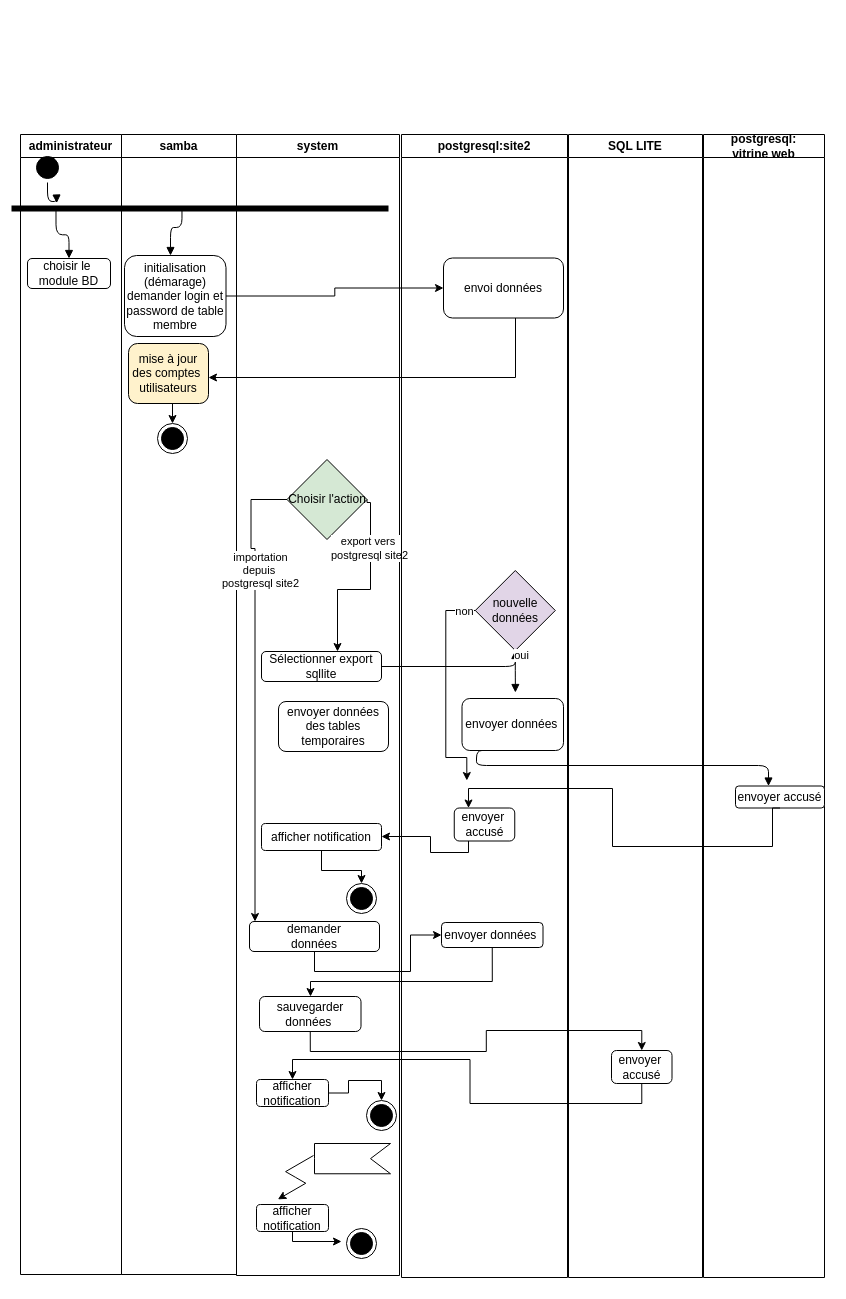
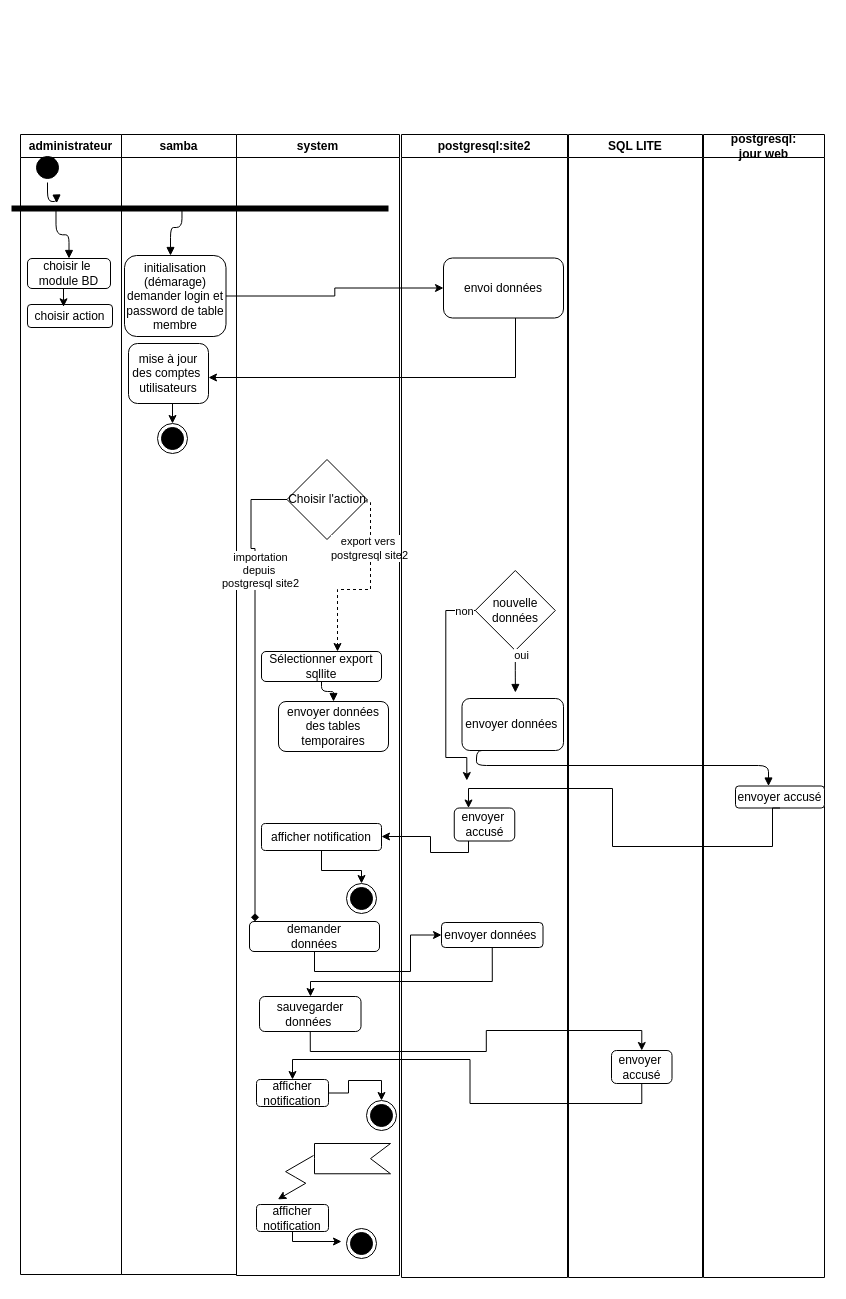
  <mxCell id="0" />
  <mxCell id="1" parent="0" />
  <mxCell id="2" style="edgeStyle=orthogonalEdgeStyle;endArrow=block;html=1;exitX=0.808;exitY=0.407;exitDx=0;exitDy=0;exitPerimeter=0;" parent="1" edge="1"><mxGeometry relative="1" as="geometry"><mxPoint x="181.468" y="209.54" as="sourcePoint" /><mxPoint x="170" y="255" as="targetPoint" /><Array as="points"><mxPoint x="182" y="227" /><mxPoint x="170" y="227" /></Array></mxGeometry></mxCell>
  <mxCell id="3" value="administrateur" style="swimlane;whiteSpace=wrap;html=1;" vertex="1" parent="1"><mxGeometry x="20" y="134" width="101" height="1140" as="geometry" /></mxCell>
  <mxCell id="4" style="ellipse;shape=startState;fillColor=#000000;strokeColor=#000000;" parent="3" vertex="1"><mxGeometry x="12" y="18" width="30" height="30" as="geometry" /></mxCell>
  <mxCell id="5" style="edgeStyle=orthogonalEdgeStyle;endArrow=block;html=1;entryX=-0.586;entryY=0.881;entryDx=0;entryDy=0;entryPerimeter=0;" parent="3" source="4" target="6" edge="1"><mxGeometry relative="1" as="geometry"><Array as="points"><mxPoint x="27" y="67" /></Array></mxGeometry></mxCell>
  <mxCell id="6" value="" style="html=1;points=[];perimeter=orthogonalPerimeter;fillColor=strokeColor;rotation=90;" parent="3" vertex="1"><mxGeometry x="177" y="-114" width="5" height="376" as="geometry" /></mxCell>
  <mxCell id="7" value="choisir le&amp;nbsp;&lt;div&gt;module BD&lt;/div&gt;" style="rounded=1;whiteSpace=wrap;html=1;" parent="3" vertex="1"><mxGeometry x="7" y="124" width="83" height="30" as="geometry" /></mxCell>
  <mxCell id="8" style="edgeStyle=orthogonalEdgeStyle;endArrow=block;html=1;exitX=0.9;exitY=0.883;exitDx=0;exitDy=0;exitPerimeter=0;" parent="3" source="6" target="7" edge="1"><mxGeometry relative="1" as="geometry"><mxPoint x="564" y="88" as="sourcePoint" /><mxPoint x="751" y="113" as="targetPoint" /></mxGeometry></mxCell>
+ <mxCell id="9" value="choisir action" style="rounded=1;whiteSpace=wrap;html=1;" vertex="1" parent="3"><mxGeometry x="7" y="170" width="85" height="23" as="geometry" /></mxCell>
+ <mxCell id="10" style="edgeStyle=orthogonalEdgeStyle;rounded=0;orthogonalLoop=1;jettySize=auto;html=1;exitX=0.5;exitY=1;exitDx=0;exitDy=0;entryX=0.424;entryY=0.101;entryDx=0;entryDy=0;entryPerimeter=0;" edge="1" parent="3" source="7" target="9"><mxGeometry relative="1" as="geometry" /></mxCell>
  <mxCell id="11" value="samba" style="swimlane;whiteSpace=wrap;html=1;" vertex="1" parent="1"><mxGeometry x="121" y="134" width="115" height="1140" as="geometry" /></mxCell>
  <mxCell id="12" value="initialisation (démarage)&lt;div&gt;demander login et password de table membre&lt;/div&gt;" style="rounded=1;whiteSpace=wrap;html=1;" parent="11" vertex="1"><mxGeometry x="3" y="121" width="101.5" height="81" as="geometry" /></mxCell>
- <mxCell id="13" value="mise à jour&lt;div&gt;des comptes&amp;nbsp;&lt;/div&gt;&lt;div&gt;utilisateurs&lt;/div&gt;" style="rounded=1;whiteSpace=wrap;html=1;fillColor=#fff2cc;" vertex="1" parent="11"><mxGeometry x="7" y="209" width="80" height="60" as="geometry" /></mxCell>
+ <mxCell id="13" value="mise à jour&lt;div&gt;des comptes&amp;nbsp;&lt;/div&gt;&lt;div&gt;utilisateurs&lt;/div&gt;" style="rounded=1;whiteSpace=wrap;html=1;" vertex="1" parent="11"><mxGeometry x="7" y="209" width="80" height="60" as="geometry" /></mxCell>
  <mxCell id="14" style="ellipse;shape=endState;fillColor=strokeColor;" vertex="1" parent="11"><mxGeometry x="36" y="289" width="30" height="30" as="geometry" /></mxCell>
  <mxCell id="15" style="edgeStyle=orthogonalEdgeStyle;rounded=0;orthogonalLoop=1;jettySize=auto;html=1;exitX=0.5;exitY=1;exitDx=0;exitDy=0;entryX=0.5;entryY=0;entryDx=0;entryDy=0;" edge="1" parent="11" source="13" target="14"><mxGeometry relative="1" as="geometry" /></mxCell>
  <mxCell id="16" value="system" style="swimlane;whiteSpace=wrap;html=1;" vertex="1" parent="1"><mxGeometry x="236" y="134" width="163" height="1141" as="geometry" /></mxCell>
- <mxCell id="17" style="edgeStyle=orthogonalEdgeStyle;endArrow=block;html=1;" parent="16" source="19" target="50" edge="1"><mxGeometry relative="1" as="geometry" /></mxCell>
+ <mxCell id="17" style="edgeStyle=orthogonalEdgeStyle;endArrow=block;html=1;" parent="16" source="19" target="18" edge="1"><mxGeometry relative="1" as="geometry" /></mxCell>
  <mxCell id="18" value="envoyer données des tables temporaires" style="rounded=1;whiteSpace=wrap;html=1;" parent="16" vertex="1"><mxGeometry x="42" y="567" width="110" height="50" as="geometry" /></mxCell>
  <mxCell id="19" value="Sélectionner&amp;nbsp;export sqllite" style="rounded=1;whiteSpace=wrap;html=1;" parent="16" vertex="1"><mxGeometry x="25" y="517" width="120" height="30" as="geometry" /></mxCell>
  <mxCell id="20" style="ellipse;shape=endState;fillColor=strokeColor;" parent="16" vertex="1"><mxGeometry x="110" y="749" width="30" height="30" as="geometry" /></mxCell>
  <mxCell id="21" style="edgeStyle=orthogonalEdgeStyle;rounded=0;orthogonalLoop=1;jettySize=auto;html=1;exitX=0.5;exitY=1;exitDx=0;exitDy=0;" edge="1" parent="16" source="22" target="20"><mxGeometry relative="1" as="geometry" /></mxCell>
  <mxCell id="22" value="afficher notification" style="rounded=1;whiteSpace=wrap;html=1;" vertex="1" parent="16"><mxGeometry x="25" y="689" width="120" height="27" as="geometry" /></mxCell>
- <mxCell id="23" value="Choisir l'action" style="rhombus;whiteSpace=wrap;html=1;perimeter=ellipsePerimeter;fillColor=#d5e8d4;" parent="16" vertex="1"><mxGeometry x="50.5" y="325" width="80" height="80" as="geometry" /></mxCell>
- <mxCell id="24" value="" style="edgeStyle=orthogonalEdgeStyle;rounded=0;orthogonalLoop=1;jettySize=auto;html=1;exitX=1;exitY=0.5;exitDx=0;exitDy=0;" edge="1" parent="16" source="23" target="19"><mxGeometry relative="1" as="geometry"><Array as="points"><mxPoint x="131" y="368" /><mxPoint x="134" y="368" /><mxPoint x="134" y="455" /><mxPoint x="101" y="455" /></Array></mxGeometry></mxCell>
+ <mxCell id="23" value="Choisir l'action" style="rhombus;whiteSpace=wrap;html=1;perimeter=ellipsePerimeter;" parent="16" vertex="1"><mxGeometry x="50.5" y="325" width="80" height="80" as="geometry" /></mxCell>
+ <mxCell id="24" value="" style="edgeStyle=orthogonalEdgeStyle;rounded=0;orthogonalLoop=1;jettySize=auto;html=1;exitX=1;exitY=0.5;exitDx=0;exitDy=0;dashed=1;" edge="1" parent="16" source="23" target="19"><mxGeometry relative="1" as="geometry"><Array as="points"><mxPoint x="131" y="368" /><mxPoint x="134" y="368" /><mxPoint x="134" y="455" /><mxPoint x="101" y="455" /></Array></mxGeometry></mxCell>
  <mxCell id="25" value="export vers&amp;nbsp;&lt;div&gt;postgresql site2&lt;/div&gt;" style="edgeLabel;html=1;align=center;verticalAlign=middle;resizable=0;points=[];" vertex="1" connectable="0" parent="24"><mxGeometry x="-0.449" y="-2" relative="1" as="geometry"><mxPoint as="offset" /></mxGeometry></mxCell>
  <mxCell id="26" style="edgeStyle=orthogonalEdgeStyle;rounded=0;orthogonalLoop=1;jettySize=auto;html=1;exitX=1;exitY=0.5;exitDx=0;exitDy=0;entryX=0.5;entryY=0;entryDx=0;entryDy=0;" edge="1" parent="16" source="27" target="28"><mxGeometry relative="1" as="geometry" /></mxCell>
  <mxCell id="27" value="afficher notification" style="rounded=1;whiteSpace=wrap;html=1;" vertex="1" parent="16"><mxGeometry x="20" y="945" width="72" height="27" as="geometry" /></mxCell>
  <mxCell id="28" style="ellipse;shape=endState;fillColor=strokeColor;" vertex="1" parent="16"><mxGeometry x="130" y="966" width="30" height="30" as="geometry" /></mxCell>
  <mxCell id="29" value="" style="group" vertex="1" connectable="0" parent="16"><mxGeometry x="78.0" y="1008" width="76.02" height="31.28" as="geometry" /></mxCell>
  <mxCell id="30" value="" style="html=1;shape=mxgraph.infographic.ribbonSimple;notch1=20;notch2=0;align=center;verticalAlign=middle;fontSize=14;fontStyle=0;flipH=1;fillColor=#FFFFFF;whiteSpace=wrap;rotation=0;textDirection=ltr;" vertex="1" parent="29"><mxGeometry y="1" width="76.02" height="30.28" as="geometry" /></mxCell>
  <mxCell id="31" style="edgeStyle=orthogonalEdgeStyle;rounded=0;orthogonalLoop=1;jettySize=auto;html=1;exitX=0.5;exitY=1;exitDx=0;exitDy=0;" edge="1" parent="16" source="32"><mxGeometry relative="1" as="geometry"><mxPoint x="105" y="1107" as="targetPoint" /><Array as="points"><mxPoint x="56" y="1107" /></Array></mxGeometry></mxCell>
  <mxCell id="32" value="afficher notification" style="rounded=1;whiteSpace=wrap;html=1;" vertex="1" parent="16"><mxGeometry x="20" y="1070" width="72" height="27" as="geometry" /></mxCell>
  <mxCell id="33" style="edgeStyle=isometricEdgeStyle;rounded=0;orthogonalLoop=1;jettySize=auto;html=1;entryX=0.5;entryY=0;entryDx=0;entryDy=0;" edge="1" parent="16"><mxGeometry relative="1" as="geometry"><mxPoint x="77" y="1021" as="sourcePoint" /><mxPoint x="41.36" y="1064.86" as="targetPoint" /></mxGeometry></mxCell>
  <mxCell id="34" style="ellipse;shape=endState;fillColor=strokeColor;" vertex="1" parent="16"><mxGeometry x="110" y="1094" width="30" height="30" as="geometry" /></mxCell>
  <mxCell id="35" style="edgeStyle=orthogonalEdgeStyle;rounded=0;orthogonalLoop=1;jettySize=auto;html=1;" edge="1" parent="1" source="48" target="13"><mxGeometry relative="1" as="geometry"><Array as="points"><mxPoint x="515" y="377" /><mxPoint x="164" y="377" /></Array></mxGeometry></mxCell>
- <mxCell id="36" value="postgresql:&lt;div&gt;vitrine web&lt;/div&gt;" style="swimlane;whiteSpace=wrap;html=1;" vertex="1" parent="1"><mxGeometry x="703" y="134" width="121" height="1143" as="geometry" /></mxCell>
+ <mxCell id="36" value="postgresql:&lt;div&gt;jour web&lt;/div&gt;" style="swimlane;whiteSpace=wrap;html=1;" vertex="1" parent="1"><mxGeometry x="703" y="134" width="121" height="1143" as="geometry" /></mxCell>
  <mxCell id="37" value="SQL LITE" style="swimlane;whiteSpace=wrap;html=1;" vertex="1" parent="36"><mxGeometry x="-135" width="134" height="1143" as="geometry" /></mxCell>
  <mxCell id="38" value="demander&lt;div&gt;données&lt;/div&gt;" style="rounded=1;whiteSpace=wrap;html=1;" parent="37" vertex="1"><mxGeometry x="-319" y="787" width="130" height="30" as="geometry" /></mxCell>
  <mxCell id="39" value="sauvegarder données&amp;nbsp;" style="rounded=1;whiteSpace=wrap;html=1;" vertex="1" parent="37"><mxGeometry x="-309" y="862" width="101.5" height="35" as="geometry" /></mxCell>
  <mxCell id="40" value="envoyer&amp;nbsp;&lt;div&gt;accusé&lt;/div&gt;" style="rounded=1;whiteSpace=wrap;html=1;" vertex="1" parent="37"><mxGeometry x="43" y="916" width="60.5" height="33" as="geometry" /></mxCell>
  <mxCell id="41" value="envoyer données&amp;nbsp;" style="rounded=1;whiteSpace=wrap;html=1;" vertex="1" parent="37"><mxGeometry x="-127" y="788" width="101.5" height="25" as="geometry" /></mxCell>
  <mxCell id="42" style="edgeStyle=orthogonalEdgeStyle;rounded=0;orthogonalLoop=1;jettySize=auto;html=1;exitX=0.5;exitY=1;exitDx=0;exitDy=0;entryX=0;entryY=0.5;entryDx=0;entryDy=0;" edge="1" parent="37" source="38" target="41"><mxGeometry relative="1" as="geometry" /></mxCell>
  <mxCell id="43" style="edgeStyle=orthogonalEdgeStyle;rounded=0;orthogonalLoop=1;jettySize=auto;html=1;exitX=0.5;exitY=1;exitDx=0;exitDy=0;" edge="1" parent="37" source="41" target="39"><mxGeometry relative="1" as="geometry"><Array as="points"><mxPoint x="-76" y="847" /><mxPoint x="-258" y="847" /></Array></mxGeometry></mxCell>
  <mxCell id="44" style="edgeStyle=orthogonalEdgeStyle;rounded=0;orthogonalLoop=1;jettySize=auto;html=1;exitX=0.5;exitY=1;exitDx=0;exitDy=0;entryX=0.5;entryY=0;entryDx=0;entryDy=0;" edge="1" parent="37" source="39" target="40"><mxGeometry relative="1" as="geometry" /></mxCell>
  <mxCell id="45" value="envoyer accusé" style="rounded=1;whiteSpace=wrap;html=1;" vertex="1" parent="36"><mxGeometry x="32" y="651.5" width="89" height="22" as="geometry" /></mxCell>
  <mxCell id="46" style="edgeStyle=orthogonalEdgeStyle;rounded=0;orthogonalLoop=1;jettySize=auto;html=1;" edge="1" parent="1" source="12" target="48"><mxGeometry relative="1" as="geometry"><mxPoint x="179" y="290.53" as="sourcePoint" /><mxPoint x="459.25" y="250.004" as="targetPoint" /></mxGeometry></mxCell>
  <mxCell id="47" value="postgresql:site2" style="swimlane;whiteSpace=wrap;html=1;" vertex="1" parent="1"><mxGeometry x="401" y="134" width="166" height="1143" as="geometry" /></mxCell>
  <mxCell id="48" value="envoi données" style="rounded=1;whiteSpace=wrap;html=1;" vertex="1" parent="47"><mxGeometry x="42" y="123.5" width="120" height="60" as="geometry" /></mxCell>
  <mxCell id="49" value="envoyer données&amp;nbsp;" style="rounded=1;whiteSpace=wrap;html=1;" parent="47" vertex="1"><mxGeometry x="60.5" y="564" width="101.5" height="52" as="geometry" /></mxCell>
- <mxCell id="50" value="nouvelle données" style="rhombus;whiteSpace=wrap;html=1;perimeter=ellipsePerimeter;fillColor=#e1d5e7;" vertex="1" parent="47"><mxGeometry x="73.8" y="436" width="80" height="80" as="geometry" /></mxCell>
+ <mxCell id="50" value="nouvelle données" style="rhombus;whiteSpace=wrap;html=1;perimeter=ellipsePerimeter;" vertex="1" parent="47"><mxGeometry x="73.8" y="436" width="80" height="80" as="geometry" /></mxCell>
  <mxCell id="51" style="edgeStyle=orthogonalEdgeStyle;endArrow=block;html=1;exitX=0.5;exitY=1;exitDx=0;exitDy=0;" parent="47" source="50" edge="1"><mxGeometry relative="1" as="geometry"><mxPoint x="44.8" y="451" as="sourcePoint" /><mxPoint x="113.891" y="558" as="targetPoint" /></mxGeometry></mxCell>
  <mxCell id="52" value="oui" style="edgeLabel;html=1;align=center;verticalAlign=middle;resizable=0;points=[];" vertex="1" connectable="0" parent="51"><mxGeometry x="-0.775" y="6" relative="1" as="geometry"><mxPoint y="-1" as="offset" /></mxGeometry></mxCell>
  <mxCell id="53" value="envoyer&amp;nbsp;&lt;div&gt;accusé&lt;/div&gt;" style="rounded=1;whiteSpace=wrap;html=1;" vertex="1" parent="47"><mxGeometry x="52.75" y="673.5" width="60.5" height="33" as="geometry" /></mxCell>
  <mxCell id="54" style="edgeStyle=orthogonalEdgeStyle;rounded=0;orthogonalLoop=1;jettySize=auto;html=1;exitX=0;exitY=0.5;exitDx=0;exitDy=0;" edge="1" parent="47"><mxGeometry relative="1" as="geometry"><mxPoint x="73.8" y="476" as="sourcePoint" /><mxPoint x="65.33" y="646" as="targetPoint" /><Array as="points"><mxPoint x="44.3" y="476" /><mxPoint x="44.3" y="623" /><mxPoint x="65.3" y="623" /></Array></mxGeometry></mxCell>
  <mxCell id="55" value="non" style="edgeLabel;html=1;align=center;verticalAlign=middle;resizable=0;points=[];" vertex="1" connectable="0" parent="54"><mxGeometry x="-0.901" relative="1" as="geometry"><mxPoint as="offset" /></mxGeometry></mxCell>
  <mxCell id="56" style="edgeStyle=orthogonalEdgeStyle;rounded=0;orthogonalLoop=1;jettySize=auto;html=1;" edge="1" parent="1" source="53" target="22"><mxGeometry relative="1" as="geometry"><mxPoint x="466.5" y="946.25" as="targetPoint" /><Array as="points"><mxPoint x="468" y="852" /><mxPoint x="430" y="852" /><mxPoint x="430" y="836" /></Array></mxGeometry></mxCell>
  <mxCell id="57" style="edgeStyle=orthogonalEdgeStyle;rounded=0;orthogonalLoop=1;jettySize=auto;html=1;exitX=0.5;exitY=1;exitDx=0;exitDy=0;" edge="1" parent="1" source="45" target="53"><mxGeometry relative="1" as="geometry"><Array as="points"><mxPoint x="772" y="807" /><mxPoint x="772" y="846" /><mxPoint x="612" y="846" /><mxPoint x="612" y="788" /><mxPoint x="468" y="788" /></Array></mxGeometry></mxCell>
  <mxCell id="58" style="edgeStyle=orthogonalEdgeStyle;endArrow=block;html=1;exitX=0.25;exitY=1;exitDx=0;exitDy=0;" parent="1" source="49" target="45" edge="1"><mxGeometry relative="1" as="geometry"><Array as="points"><mxPoint x="476" y="750" /><mxPoint x="476" y="765" /><mxPoint x="768" y="765" /></Array><mxPoint x="232.5" y="885.077" as="sourcePoint" /><mxPoint x="-389.5" y="972" as="targetPoint" /></mxGeometry></mxCell>
- <mxCell id="59" style="edgeStyle=orthogonalEdgeStyle;rounded=0;orthogonalLoop=1;jettySize=auto;html=1;exitX=0;exitY=0.5;exitDx=0;exitDy=0;" edge="1" parent="1" source="23" target="38"><mxGeometry relative="1" as="geometry"><mxPoint x="228.731" y="729.846" as="targetPoint" /><Array as="points"><mxPoint x="250.5" y="499" /><mxPoint x="250.5" y="548" /><mxPoint x="254.5" y="548" /></Array></mxGeometry></mxCell>
+ <mxCell id="59" style="edgeStyle=orthogonalEdgeStyle;rounded=0;orthogonalLoop=1;jettySize=auto;html=1;exitX=0;exitY=0.5;exitDx=0;exitDy=0;endArrow=diamond;" edge="1" parent="1" source="23" target="38"><mxGeometry relative="1" as="geometry"><mxPoint x="228.731" y="729.846" as="targetPoint" /><Array as="points"><mxPoint x="250.5" y="499" /><mxPoint x="250.5" y="548" /><mxPoint x="254.5" y="548" /></Array></mxGeometry></mxCell>
  <mxCell id="60" value="importation&lt;div&gt;depuis&amp;nbsp;&lt;/div&gt;&lt;div&gt;postgresql site2&lt;/div&gt;" style="edgeLabel;html=1;align=center;verticalAlign=middle;resizable=0;points=[];" vertex="1" connectable="0" parent="59"><mxGeometry x="-0.515" y="1" relative="1" as="geometry"><mxPoint x="4" y="-2" as="offset" /></mxGeometry></mxCell>
  <mxCell id="61" style="edgeStyle=orthogonalEdgeStyle;rounded=0;orthogonalLoop=1;jettySize=auto;html=1;exitX=0.5;exitY=1;exitDx=0;exitDy=0;entryX=0.5;entryY=0;entryDx=0;entryDy=0;" edge="1" parent="1" source="40" target="27"><mxGeometry relative="1" as="geometry" /></mxCell>
